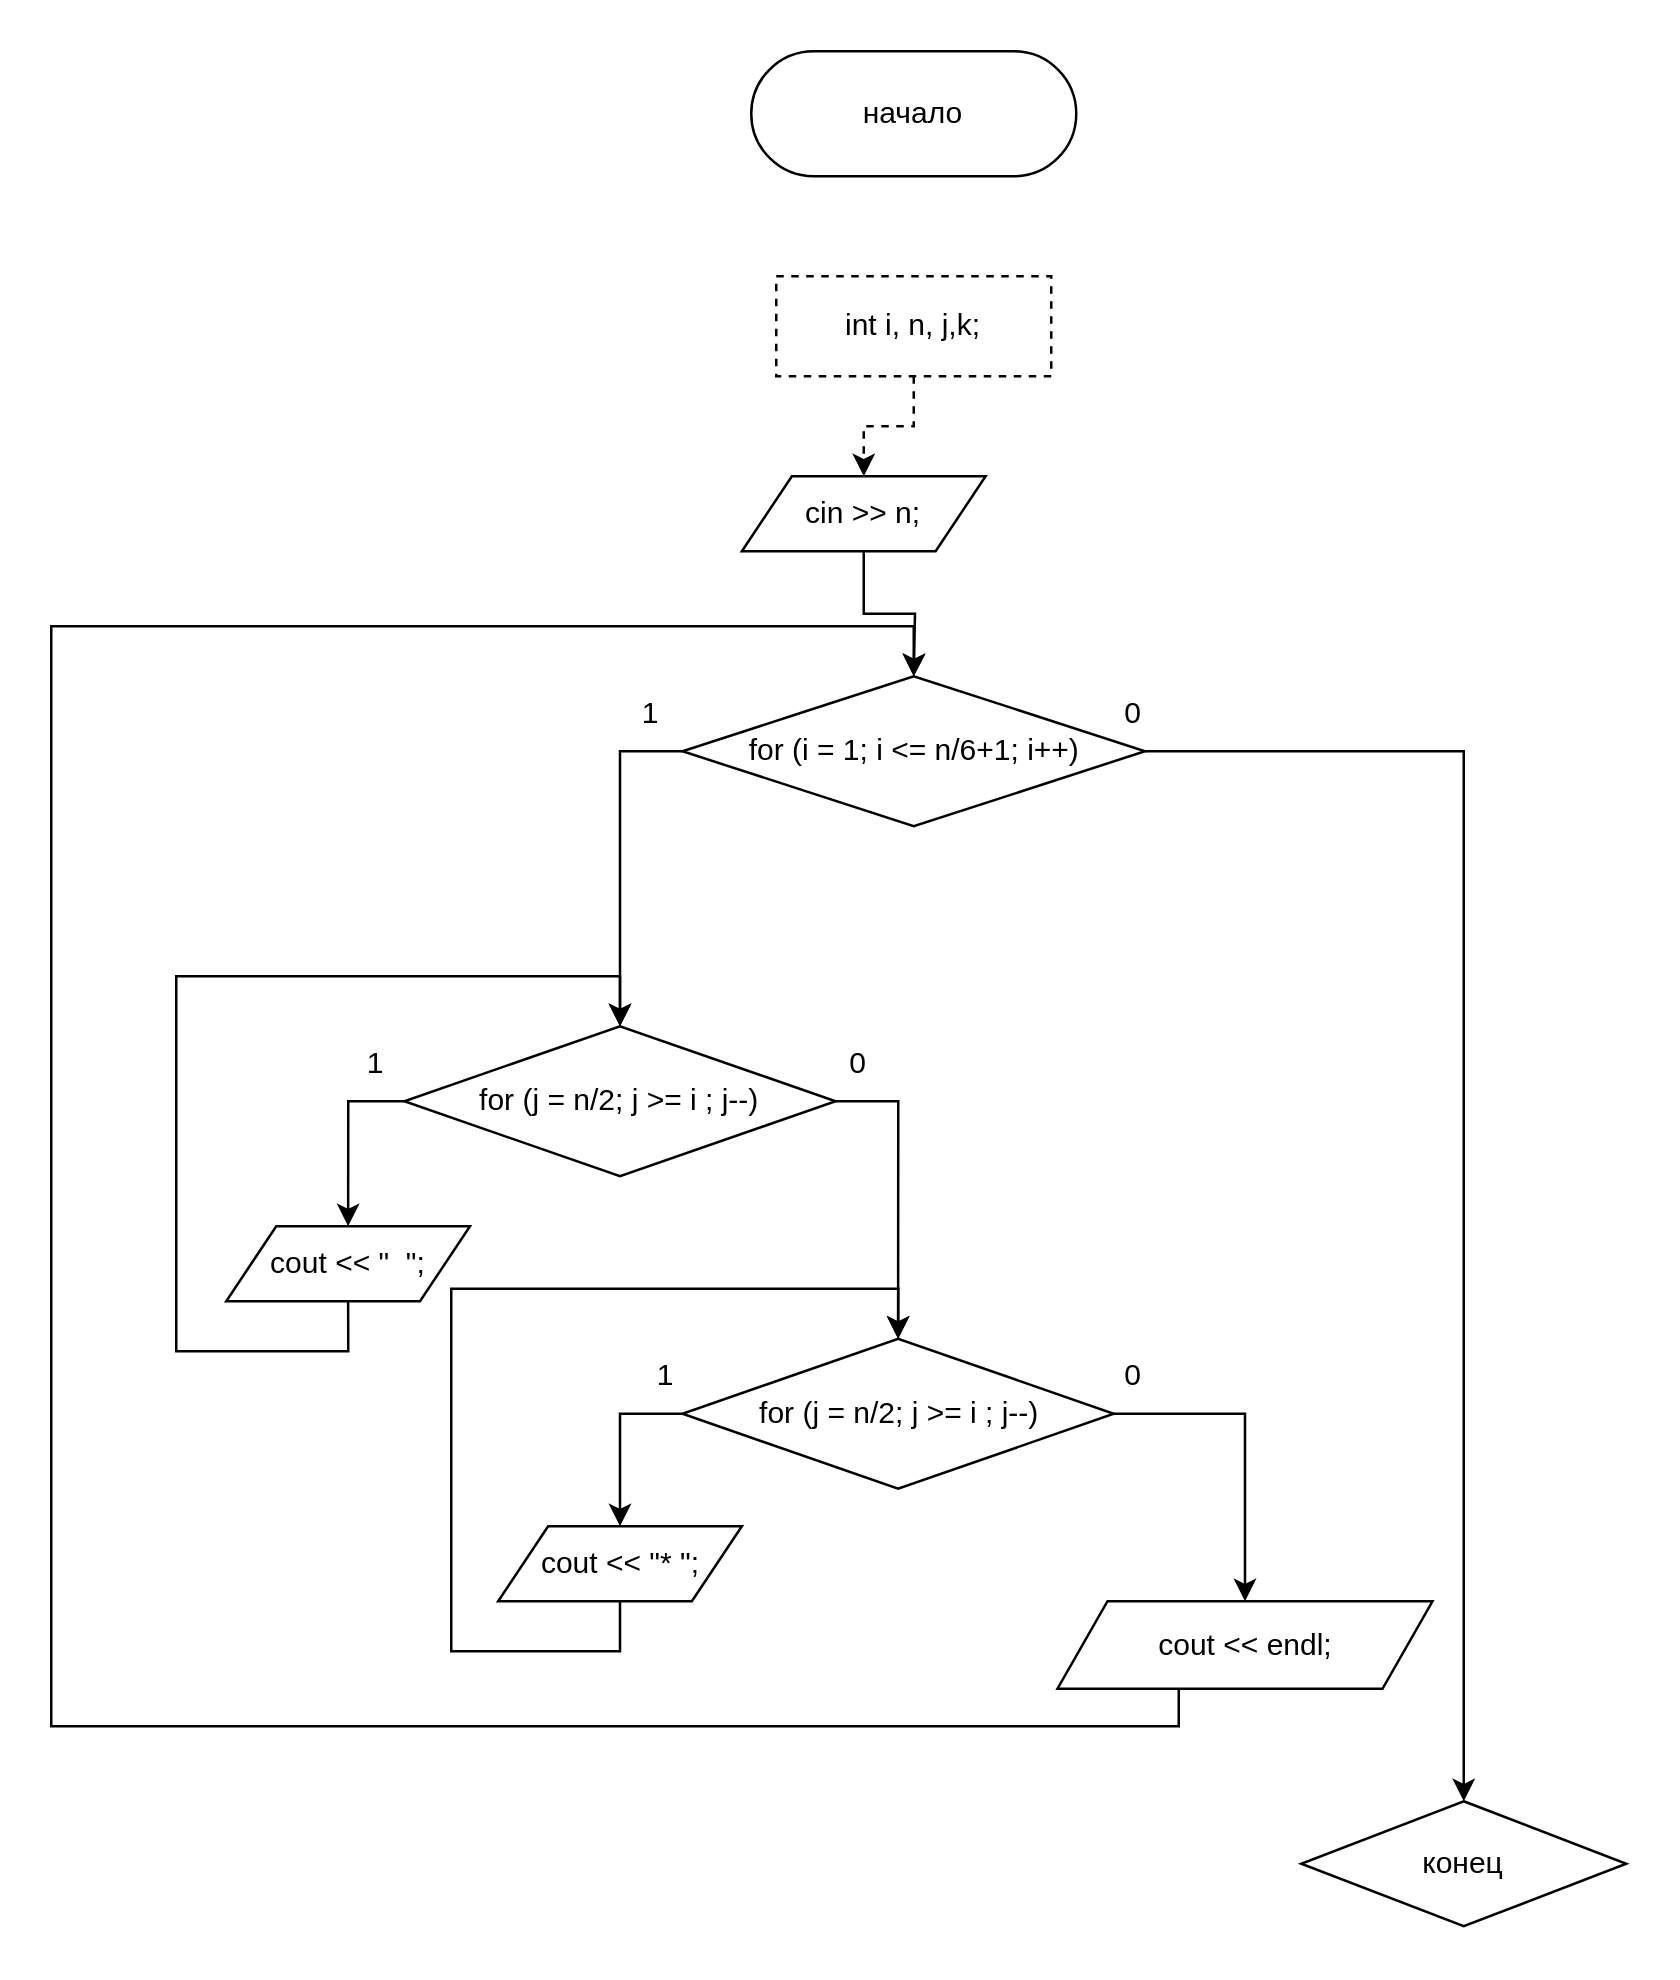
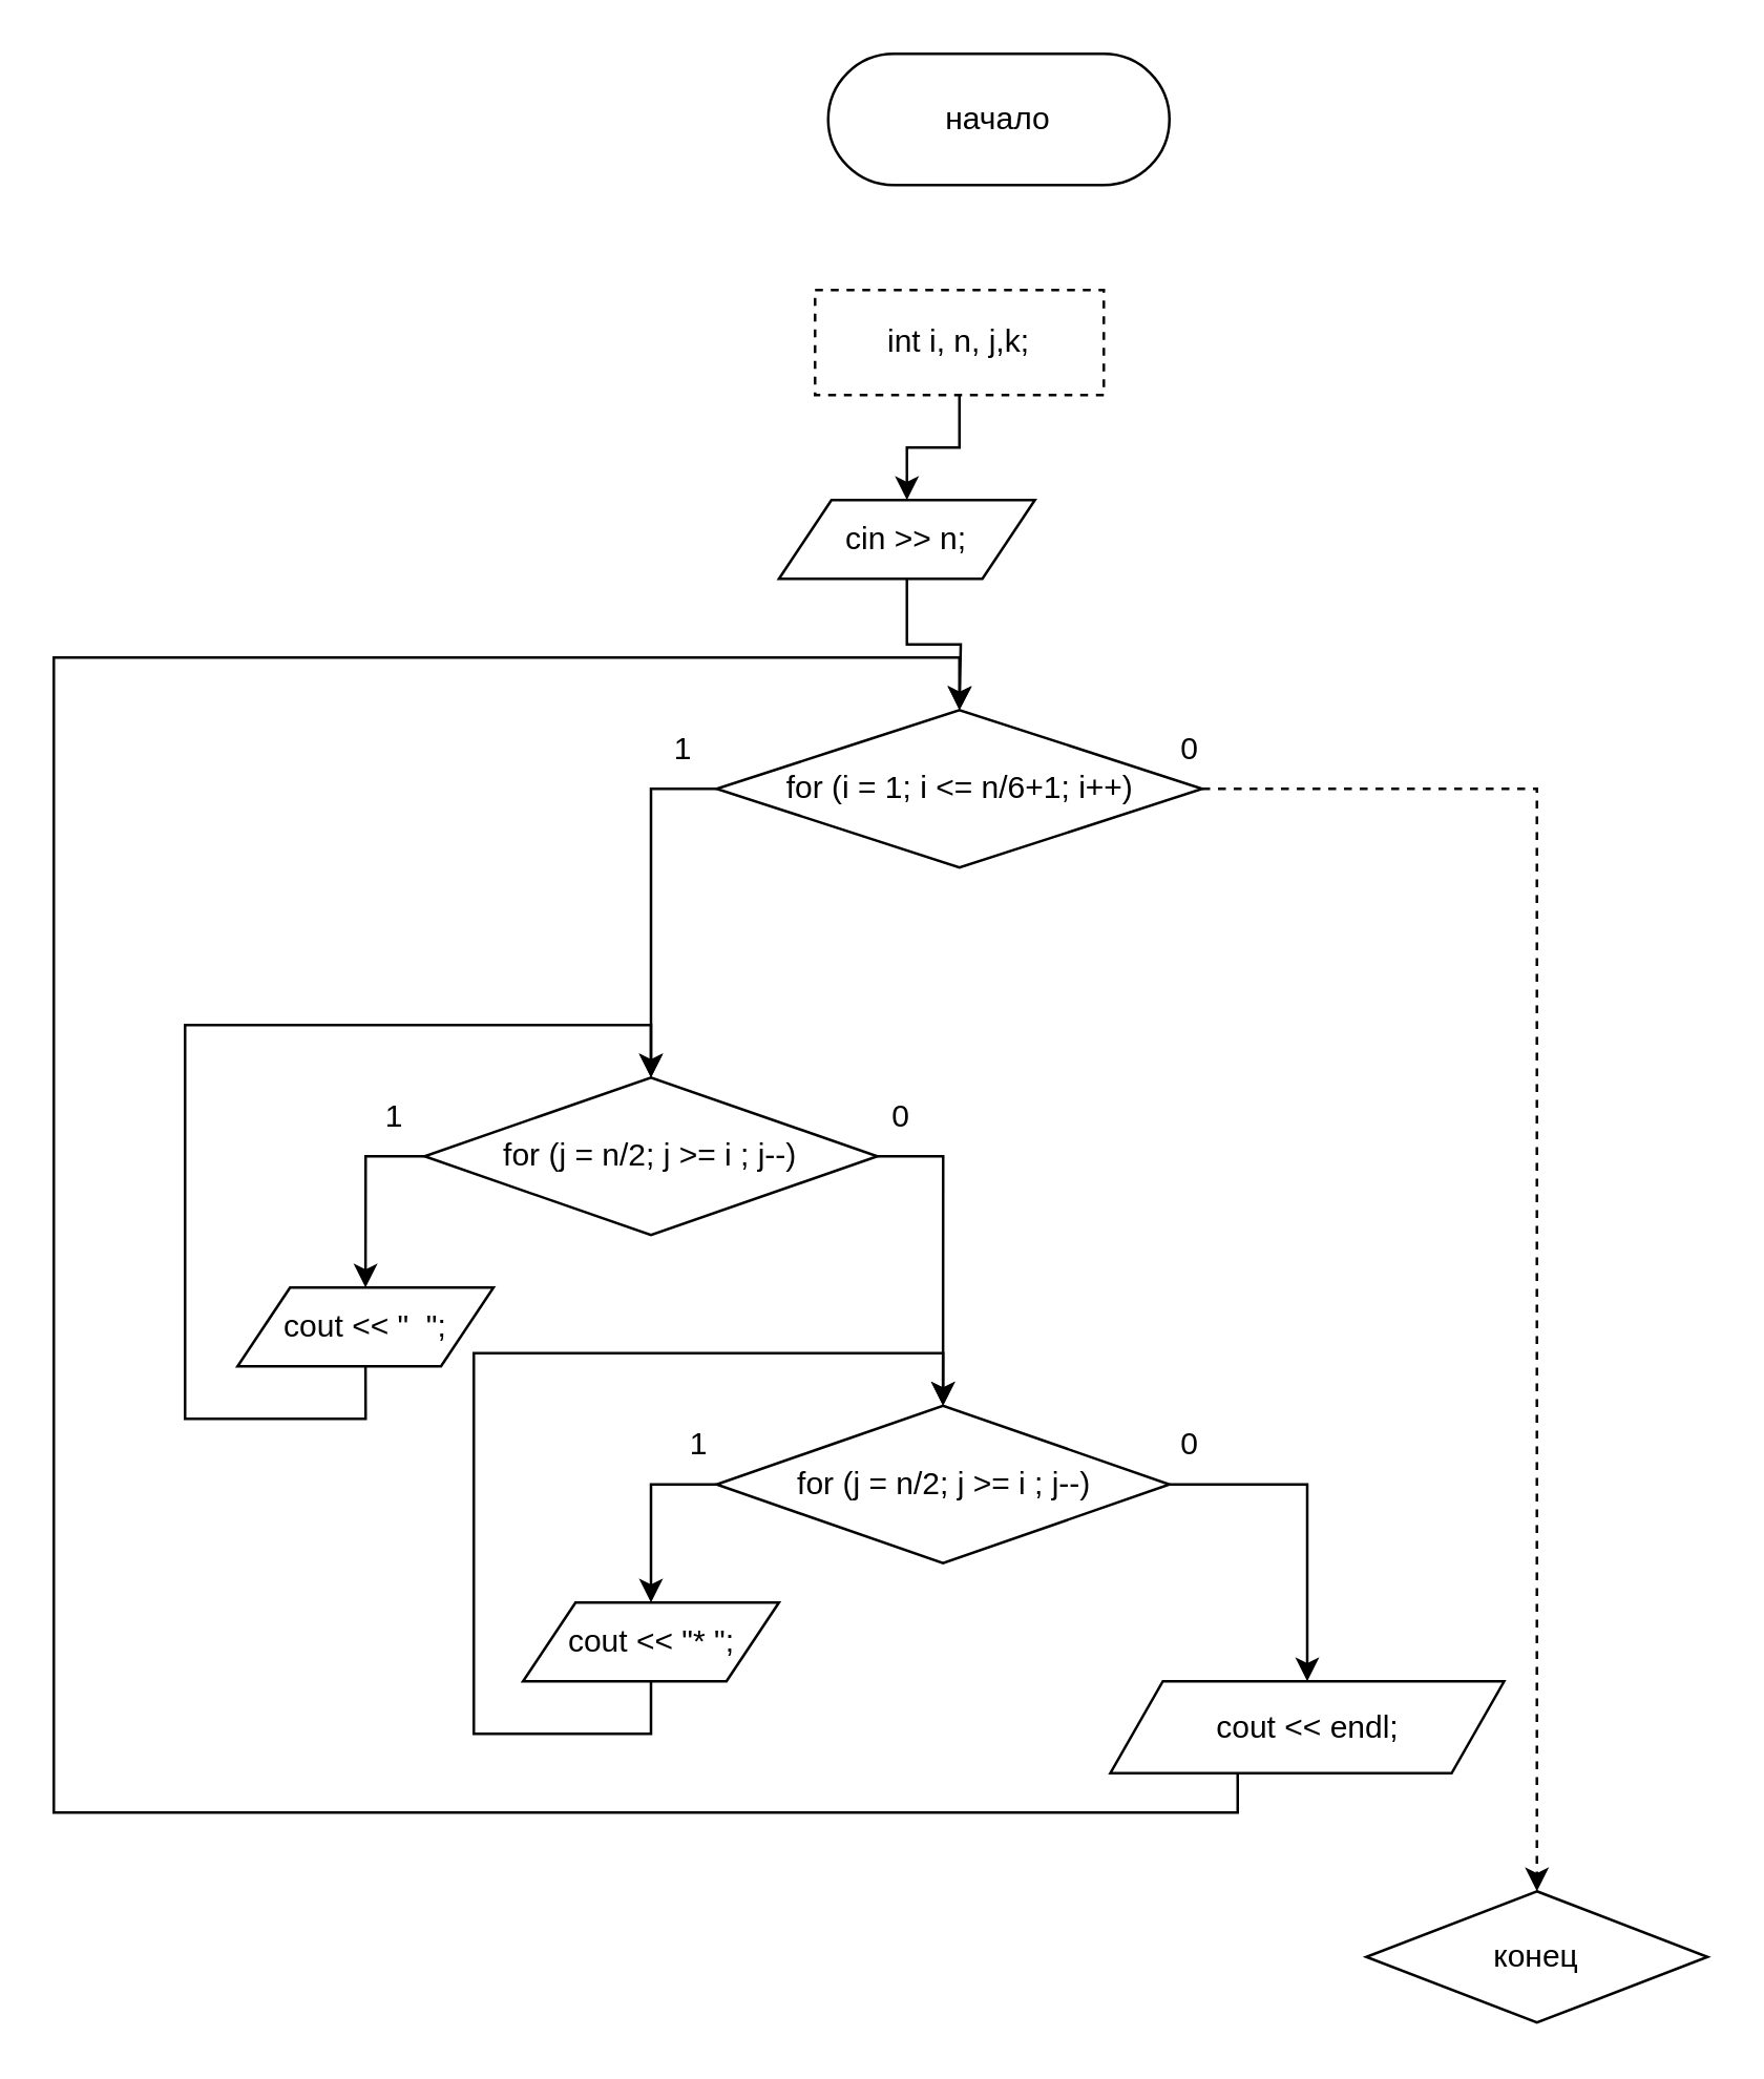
  <mxCell id="0" />
  <mxCell id="1" parent="0" />
- <mxCell id="2" value="начало" style="rounded=1;whiteSpace=wrap;html=1;arcSize=50;" vertex="1" parent="1"><mxGeometry x="300" y="20" width="130" height="50" as="geometry" /></mxCell>
- <mxCell id="3" style="edgeStyle=orthogonalEdgeStyle;rounded=0;orthogonalLoop=1;jettySize=auto;html=1;exitX=0.5;exitY=1;exitDx=0;exitDy=0;entryX=0.5;entryY=0;entryDx=0;entryDy=0;dashed=1;" edge="1" parent="1" source="4" target="6"><mxGeometry relative="1" as="geometry" /></mxCell>
+ <mxCell id="2" value="начало" style="rounded=1;whiteSpace=wrap;html=1;arcSize=50;" vertex="1" parent="1"><mxGeometry x="315" y="20" width="130" height="50" as="geometry" /></mxCell>
+ <mxCell id="3" style="edgeStyle=orthogonalEdgeStyle;rounded=0;orthogonalLoop=1;jettySize=auto;html=1;exitX=0.5;exitY=1;exitDx=0;exitDy=0;entryX=0.5;entryY=0;entryDx=0;entryDy=0;" edge="1" parent="1" source="4" target="6"><mxGeometry relative="1" as="geometry" /></mxCell>
  <mxCell id="4" value="int i, n, j,k;" style="rounded=0;whiteSpace=wrap;html=1;dashed=1;" vertex="1" parent="1"><mxGeometry x="310" y="110" width="110" height="40" as="geometry" /></mxCell>
  <mxCell id="5" style="edgeStyle=orthogonalEdgeStyle;rounded=0;orthogonalLoop=1;jettySize=auto;html=1;exitX=0.5;exitY=1;exitDx=0;exitDy=0;" edge="1" parent="1" source="6"><mxGeometry relative="1" as="geometry"><mxPoint x="365" y="270" as="targetPoint" /></mxGeometry></mxCell>
  <mxCell id="6" value="cin &amp;gt;&amp;gt; n;" style="shape=parallelogram;perimeter=parallelogramPerimeter;whiteSpace=wrap;html=1;fixedSize=1;rounded=1;arcSize=0;" vertex="1" parent="1"><mxGeometry x="296.25" y="190" width="97.5" height="30" as="geometry" /></mxCell>
  <mxCell id="7" style="edgeStyle=orthogonalEdgeStyle;rounded=0;orthogonalLoop=1;jettySize=auto;html=1;exitX=0;exitY=0.5;exitDx=0;exitDy=0;entryX=0.5;entryY=0;entryDx=0;entryDy=0;" edge="1" parent="1" source="9" target="13"><mxGeometry relative="1" as="geometry" /></mxCell>
- <mxCell id="8" style="edgeStyle=orthogonalEdgeStyle;rounded=0;orthogonalLoop=1;jettySize=auto;html=1;exitX=1;exitY=0.5;exitDx=0;exitDy=0;entryX=0.5;entryY=0;entryDx=0;entryDy=0;" edge="1" parent="1" source="9" target="10"><mxGeometry relative="1" as="geometry" /></mxCell>
+ <mxCell id="8" style="edgeStyle=orthogonalEdgeStyle;rounded=0;orthogonalLoop=1;jettySize=auto;html=1;exitX=1;exitY=0.5;exitDx=0;exitDy=0;entryX=0.5;entryY=0;entryDx=0;entryDy=0;dashed=1;" edge="1" parent="1" source="9" target="10"><mxGeometry relative="1" as="geometry" /></mxCell>
  <mxCell id="9" value="for (i = 1; i &amp;lt;= n/6+1; i++)" style="rhombus;whiteSpace=wrap;html=1;rounded=1;arcSize=0;" vertex="1" parent="1"><mxGeometry x="272.5" y="270" width="185" height="60" as="geometry" /></mxCell>
  <mxCell id="10" value="конец" style="rhombus;whiteSpace=wrap;html=1;arcSize=50;" vertex="1" parent="1"><mxGeometry x="520" y="720" width="130" height="50" as="geometry" /></mxCell>
  <mxCell id="11" style="edgeStyle=orthogonalEdgeStyle;rounded=0;orthogonalLoop=1;jettySize=auto;html=1;exitX=0;exitY=0.5;exitDx=0;exitDy=0;entryX=0.5;entryY=0;entryDx=0;entryDy=0;" edge="1" parent="1" source="13" target="15"><mxGeometry relative="1" as="geometry" /></mxCell>
  <mxCell id="12" style="edgeStyle=orthogonalEdgeStyle;rounded=0;orthogonalLoop=1;jettySize=auto;html=1;exitX=1;exitY=0.5;exitDx=0;exitDy=0;entryX=0.5;entryY=0;entryDx=0;entryDy=0;" edge="1" parent="1" source="13" target="18"><mxGeometry relative="1" as="geometry" /></mxCell>
  <mxCell id="13" value="for (j = n/2; j &amp;gt;= i ; j--)" style="rhombus;whiteSpace=wrap;html=1;rounded=1;arcSize=0;" vertex="1" parent="1"><mxGeometry x="161.25" y="410" width="172.5" height="60" as="geometry" /></mxCell>
  <mxCell id="14" style="edgeStyle=orthogonalEdgeStyle;rounded=0;orthogonalLoop=1;jettySize=auto;html=1;exitX=0.5;exitY=1;exitDx=0;exitDy=0;entryX=0.5;entryY=0;entryDx=0;entryDy=0;" edge="1" parent="1" source="15" target="13"><mxGeometry relative="1" as="geometry"><Array as="points"><mxPoint x="139" y="540" /><mxPoint x="70" y="540" /><mxPoint x="70" y="390" /><mxPoint x="248" y="390" /></Array></mxGeometry></mxCell>
  <mxCell id="15" value="cout &amp;lt;&amp;lt; &quot;&amp;nbsp; &quot;;" style="shape=parallelogram;perimeter=parallelogramPerimeter;whiteSpace=wrap;html=1;fixedSize=1;rounded=1;arcSize=0;" vertex="1" parent="1"><mxGeometry x="90" y="490" width="97.5" height="30" as="geometry" /></mxCell>
  <mxCell id="16" style="edgeStyle=orthogonalEdgeStyle;rounded=0;orthogonalLoop=1;jettySize=auto;html=1;exitX=0;exitY=0.5;exitDx=0;exitDy=0;entryX=0.5;entryY=0;entryDx=0;entryDy=0;" edge="1" parent="1" source="18" target="20"><mxGeometry relative="1" as="geometry" /></mxCell>
  <mxCell id="17" style="edgeStyle=orthogonalEdgeStyle;rounded=0;orthogonalLoop=1;jettySize=auto;html=1;exitX=1;exitY=0.5;exitDx=0;exitDy=0;entryX=0.5;entryY=0;entryDx=0;entryDy=0;" edge="1" parent="1" source="18" target="22"><mxGeometry relative="1" as="geometry" /></mxCell>
  <mxCell id="18" value="for (j = n/2; j &amp;gt;= i ; j--)" style="rhombus;whiteSpace=wrap;html=1;rounded=1;arcSize=0;" vertex="1" parent="1"><mxGeometry x="272.5" y="535" width="172.5" height="60" as="geometry" /></mxCell>
  <mxCell id="19" style="edgeStyle=orthogonalEdgeStyle;rounded=0;orthogonalLoop=1;jettySize=auto;html=1;exitX=0.5;exitY=1;exitDx=0;exitDy=0;entryX=0.5;entryY=0;entryDx=0;entryDy=0;" edge="1" parent="1" source="20" target="18"><mxGeometry relative="1" as="geometry"><Array as="points"><mxPoint x="248" y="660" /><mxPoint x="180" y="660" /><mxPoint x="180" y="515" /><mxPoint x="359" y="515" /></Array></mxGeometry></mxCell>
  <mxCell id="20" value="cout &amp;lt;&amp;lt; &quot;* &quot;;" style="shape=parallelogram;perimeter=parallelogramPerimeter;whiteSpace=wrap;html=1;fixedSize=1;rounded=1;arcSize=0;" vertex="1" parent="1"><mxGeometry x="198.75" y="610" width="97.5" height="30" as="geometry" /></mxCell>
  <mxCell id="21" style="edgeStyle=orthogonalEdgeStyle;rounded=0;orthogonalLoop=1;jettySize=auto;html=1;exitX=0.5;exitY=1;exitDx=0;exitDy=0;entryX=0.5;entryY=0;entryDx=0;entryDy=0;" edge="1" parent="1" source="22" target="9"><mxGeometry relative="1" as="geometry"><Array as="points"><mxPoint x="471" y="690" /><mxPoint x="20" y="690" /><mxPoint x="20" y="250" /><mxPoint x="365" y="250" /></Array></mxGeometry></mxCell>
  <mxCell id="22" value="cout &amp;lt;&amp;lt; endl;" style="shape=parallelogram;perimeter=parallelogramPerimeter;whiteSpace=wrap;html=1;fixedSize=1;rounded=1;arcSize=0;" vertex="1" parent="1"><mxGeometry x="422.5" y="640" width="150" height="35" as="geometry" /></mxCell>
  <mxCell id="23" value="1" style="text;html=1;strokeColor=none;fillColor=none;align=center;verticalAlign=middle;whiteSpace=wrap;rounded=0;" vertex="1" parent="1"><mxGeometry x="230" y="270" width="60" height="30" as="geometry" /></mxCell>
  <mxCell id="24" value="1" style="text;html=1;strokeColor=none;fillColor=none;align=center;verticalAlign=middle;whiteSpace=wrap;rounded=0;" vertex="1" parent="1"><mxGeometry x="120" y="410" width="60" height="30" as="geometry" /></mxCell>
  <mxCell id="25" value="1" style="text;html=1;strokeColor=none;fillColor=none;align=center;verticalAlign=middle;whiteSpace=wrap;rounded=0;" vertex="1" parent="1"><mxGeometry x="236.25" y="535" width="60" height="30" as="geometry" /></mxCell>
  <mxCell id="26" value="0" style="text;html=1;strokeColor=none;fillColor=none;align=center;verticalAlign=middle;whiteSpace=wrap;rounded=0;" vertex="1" parent="1"><mxGeometry x="422.5" y="270" width="60" height="30" as="geometry" /></mxCell>
  <mxCell id="27" value="0" style="text;html=1;strokeColor=none;fillColor=none;align=center;verticalAlign=middle;whiteSpace=wrap;rounded=0;" vertex="1" parent="1"><mxGeometry x="313" y="410" width="60" height="30" as="geometry" /></mxCell>
  <mxCell id="28" value="0" style="text;html=1;strokeColor=none;fillColor=none;align=center;verticalAlign=middle;whiteSpace=wrap;rounded=0;" vertex="1" parent="1"><mxGeometry x="422.5" y="535" width="60" height="30" as="geometry" /></mxCell>
